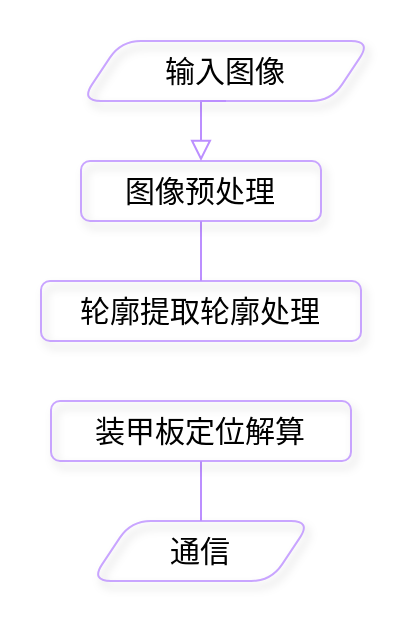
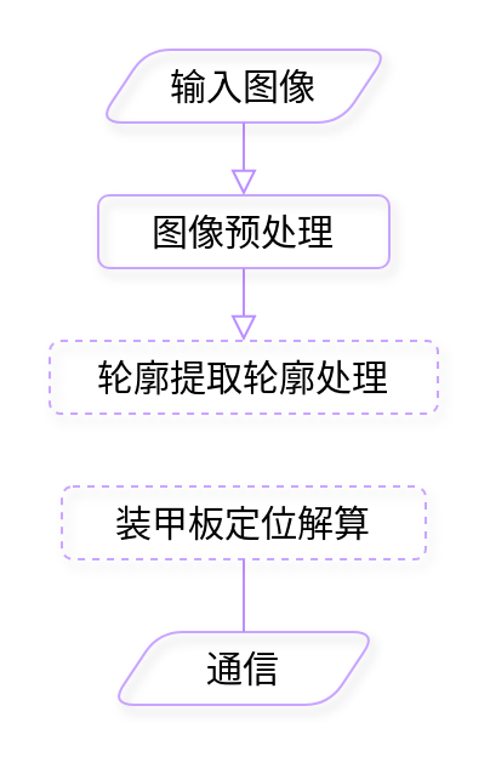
  <mxCell id="0" />
  <mxCell id="1" parent="0" />
  <mxCell id="2" value="" style="rounded=0;html=1;jettySize=auto;orthogonalLoop=1;fontSize=11;endArrow=block;endFill=0;endSize=8;strokeWidth=1;shadow=0;labelBackgroundColor=none;edgeStyle=orthogonalEdgeStyle;entryX=0.5;entryY=0;entryDx=0;entryDy=0;sketch=0;strokeColor=#BC8FFF;exitX=0.5;exitY=1;exitDx=0;exitDy=0;" parent="1" source="6" target="4" edge="1"><mxGeometry relative="1" as="geometry"><mxPoint x="99.86" y="50" as="sourcePoint" /><mxPoint x="99.86" y="100" as="targetPoint" /></mxGeometry></mxCell>
- <mxCell id="3" value="" style="edgeStyle=orthogonalEdgeStyle;rounded=0;orthogonalLoop=1;jettySize=auto;html=1;shadow=0;strokeColor=#BC8FFF;strokeWidth=1;labelBackgroundColor=none;endFill=0;endArrow=none;endSize=8;sketch=0;" edge="1" parent="1" source="4" target="5"><mxGeometry relative="1" as="geometry" /></mxCell>
+ <mxCell id="3" value="" style="edgeStyle=orthogonalEdgeStyle;rounded=0;orthogonalLoop=1;jettySize=auto;html=1;shadow=0;strokeColor=#BC8FFF;strokeWidth=1;labelBackgroundColor=none;endFill=0;endArrow=block;endSize=8;sketch=0;" edge="1" parent="1" source="4" target="5"><mxGeometry relative="1" as="geometry" /></mxCell>
  <mxCell id="4" value="&lt;font style=&quot;font-size: 15px&quot;&gt;图像预处理&lt;/font&gt;" style="rounded=1;whiteSpace=wrap;html=1;fontSize=12;shadow=1;strokeColor=#BC8FFF;fillColor=none;opacity=80;sketch=0;glass=0;" parent="1" vertex="1"><mxGeometry x="40" y="80" width="120" height="30" as="geometry" /></mxCell>
- <mxCell id="5" value="&lt;font style=&quot;font-size: 15px&quot;&gt;轮廓提取轮廓处理&lt;/font&gt;" style="rounded=1;whiteSpace=wrap;html=1;fontSize=12;shadow=1;strokeColor=#BC8FFF;fillColor=none;opacity=80;sketch=0;glass=0;" parent="1" vertex="1"><mxGeometry x="20" y="140" width="160" height="30" as="geometry" /></mxCell>
- <mxCell id="6" value="&lt;font style=&quot;font-size: 15px&quot;&gt;输入图像&lt;/font&gt;" style="shape=parallelogram;perimeter=parallelogramPerimeter;whiteSpace=wrap;html=1;fixedSize=1;shadow=1;rounded=1;fillColor=none;sketch=0;opacity=80;strokeColor=#BC8FFF;glass=0;" vertex="1" parent="1"><mxGeometry x="40" y="20" width="145" height="30" as="geometry" /></mxCell>
+ <mxCell id="5" value="&lt;font style=&quot;font-size: 15px&quot;&gt;轮廓提取轮廓处理&lt;/font&gt;" style="rounded=1;whiteSpace=wrap;html=1;fontSize=12;shadow=1;strokeColor=#BC8FFF;fillColor=none;opacity=80;sketch=0;glass=0;dashed=1;" parent="1" vertex="1"><mxGeometry x="20" y="140" width="160" height="30" as="geometry" /></mxCell>
+ <mxCell id="6" value="&lt;font style=&quot;font-size: 15px&quot;&gt;输入图像&lt;/font&gt;" style="shape=parallelogram;perimeter=parallelogramPerimeter;whiteSpace=wrap;html=1;fixedSize=1;shadow=1;rounded=1;fillColor=none;sketch=0;opacity=80;strokeColor=#BC8FFF;glass=0;" vertex="1" parent="1"><mxGeometry x="40" y="20" width="120" height="30" as="geometry" /></mxCell>
  <mxCell id="7" value="" style="edgeStyle=orthogonalEdgeStyle;rounded=0;sketch=0;orthogonalLoop=1;jettySize=auto;html=1;strokeColor=#BC8FFF;endArrow=none;endFill=0;shadow=0;strokeWidth=1;labelBackgroundColor=none;endSize=8;entryX=0.5;entryY=0;entryDx=0;entryDy=0;" edge="1" parent="1" source="8" target="9"><mxGeometry relative="1" as="geometry"><mxPoint x="100" y="260" as="targetPoint" /></mxGeometry></mxCell>
- <mxCell id="8" value="&lt;font style=&quot;font-size: 15px&quot;&gt;装甲板定位解算&lt;/font&gt;" style="rounded=1;whiteSpace=wrap;html=1;fontSize=12;shadow=1;strokeColor=#BC8FFF;fillColor=none;opacity=80;sketch=0;glass=0;" vertex="1" parent="1"><mxGeometry x="25" y="200" width="150" height="30" as="geometry" /></mxCell>
+ <mxCell id="8" value="&lt;font style=&quot;font-size: 15px&quot;&gt;装甲板定位解算&lt;/font&gt;" style="rounded=1;whiteSpace=wrap;html=1;fontSize=12;shadow=1;strokeColor=#BC8FFF;fillColor=none;opacity=80;sketch=0;glass=0;dashed=1;" vertex="1" parent="1"><mxGeometry x="25" y="200" width="150" height="30" as="geometry" /></mxCell>
  <mxCell id="9" value="&lt;font style=&quot;font-size: 15px&quot;&gt;通信&lt;/font&gt;" style="shape=parallelogram;perimeter=parallelogramPerimeter;whiteSpace=wrap;html=1;fixedSize=1;shadow=1;rounded=1;fillColor=none;sketch=0;opacity=80;strokeColor=#BC8FFF;glass=0;" vertex="1" parent="1"><mxGeometry x="45" y="260" width="110" height="30" as="geometry" /></mxCell>
